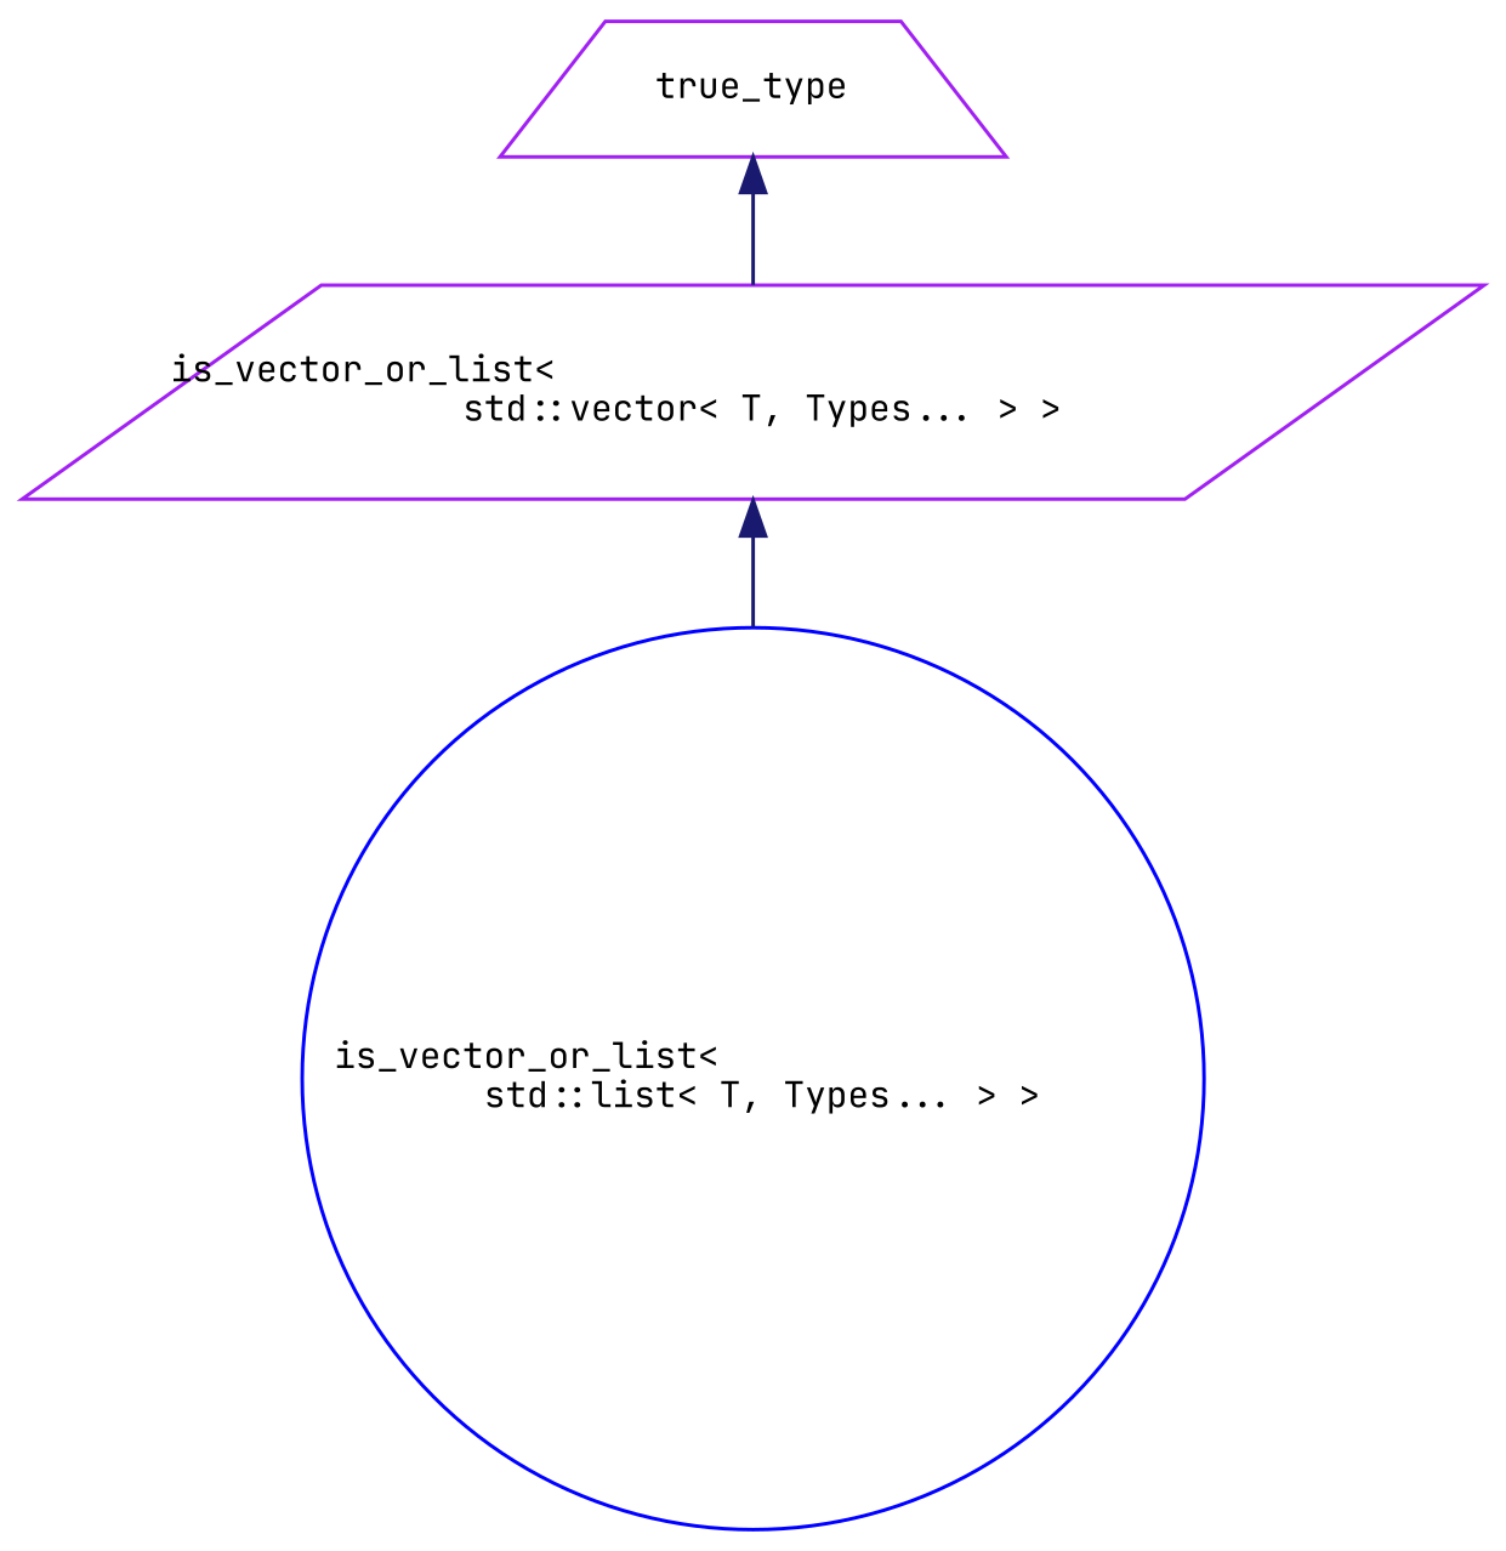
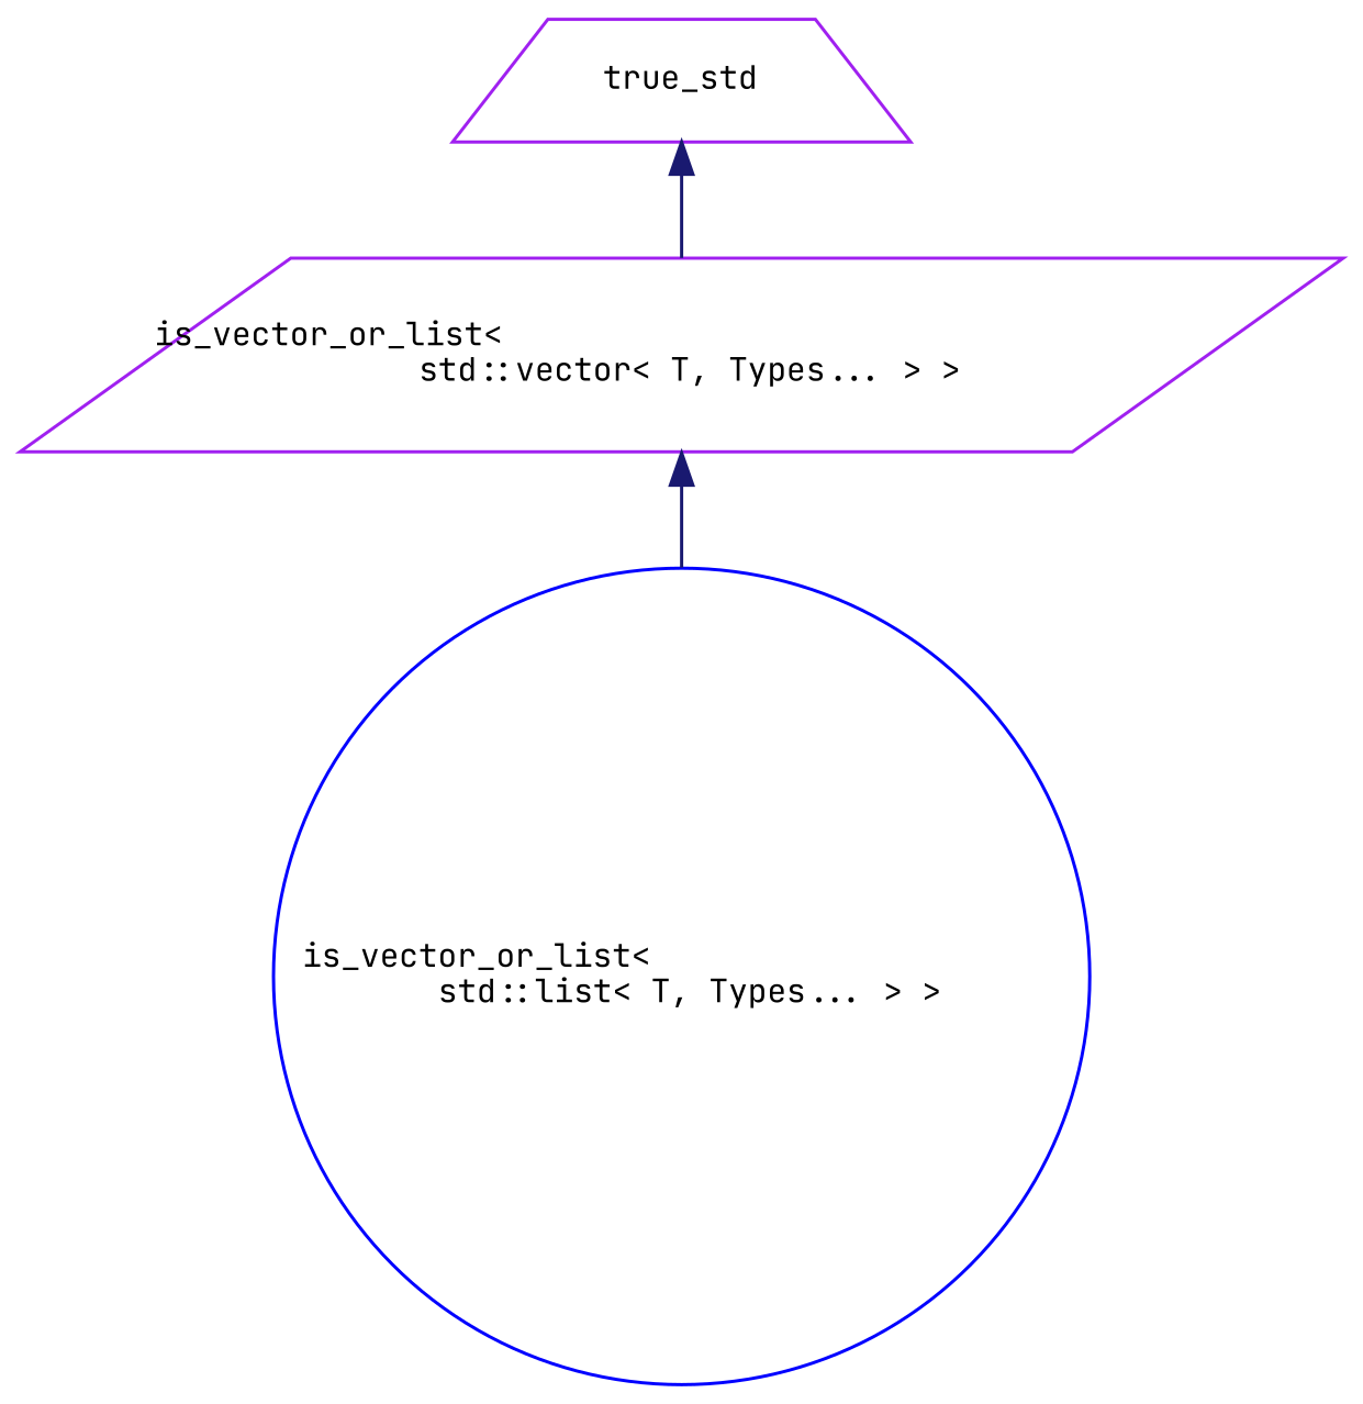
  digraph {
    fontname="JetBrains Mono"
    rankdir=TB
    node [color=purple fillcolor=white fontname="JetBrains Mono" fontsize=10 style=filled]
    edge [color=midnightblue dir=back fontname="JetBrains Mono" fontsize=10 labelfontname=Helvetica labelfontsize=10 style=solid]
-   n1 [height=0.2 label=true_type shape=trapezium width=0.4]
+   n1 [height=0.2 label=true_std shape=trapezium width=0.4]
    n2 [height=0.2 label="is_vector_or_list\<\l std::vector\< T, Types... \> \>" shape=parallelogram width=0.4]
    n3 [color=blue height=0.2 label="is_vector_or_list\<\l std::list\< T, Types... \> \>" shape=circle width=0.4]
    n1 -> n2
    n2 -> n3
  }
